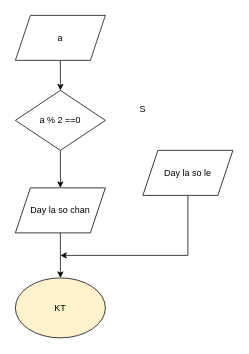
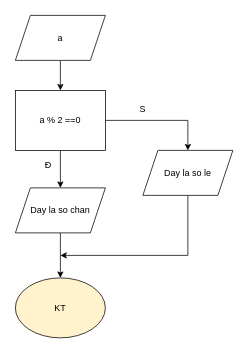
  <mxCell id="0" />
  <mxCell id="1" parent="0" />
  <mxCell id="2" style="edgeStyle=orthogonalEdgeStyle;rounded=0;orthogonalLoop=1;jettySize=auto;html=1;exitX=0.5;exitY=1;exitDx=0;exitDy=0;entryX=0.5;entryY=0;entryDx=0;entryDy=0;" parent="1" source="3" target="6" edge="1"><mxGeometry relative="1" as="geometry" /></mxCell>
  <mxCell id="3" value="a" style="shape=parallelogram;perimeter=parallelogramPerimeter;whiteSpace=wrap;html=1;fixedSize=1;" parent="1" vertex="1"><mxGeometry x="20" y="20" width="120" height="60" as="geometry" /></mxCell>
  <mxCell id="4" style="edgeStyle=orthogonalEdgeStyle;rounded=0;orthogonalLoop=1;jettySize=auto;html=1;exitX=0.5;exitY=1;exitDx=0;exitDy=0;entryX=0.5;entryY=0;entryDx=0;entryDy=0;" edge="1" parent="1" source="6" target="8"><mxGeometry relative="1" as="geometry" /></mxCell>
- <mxCell id="6" value="a % 2 ==0" style="rhombus;whiteSpace=wrap;html=1;" parent="1" vertex="1"><mxGeometry x="20" y="120" width="120" height="80" as="geometry" /></mxCell>
+ <mxCell id="5" style="edgeStyle=orthogonalEdgeStyle;rounded=0;orthogonalLoop=1;jettySize=auto;html=1;exitX=1;exitY=0.5;exitDx=0;exitDy=0;entryX=0.5;entryY=0;entryDx=0;entryDy=0;" edge="1" parent="1" source="6" target="10"><mxGeometry relative="1" as="geometry" /></mxCell>
+ <mxCell id="6" value="a % 2 ==0" style="whiteSpace=wrap;html=1;rounded=0;" parent="1" vertex="1"><mxGeometry x="20" y="120" width="120" height="80" as="geometry" /></mxCell>
  <mxCell id="7" style="edgeStyle=orthogonalEdgeStyle;rounded=0;orthogonalLoop=1;jettySize=auto;html=1;exitX=0.5;exitY=1;exitDx=0;exitDy=0;entryX=0.5;entryY=0;entryDx=0;entryDy=0;" edge="1" parent="1" source="8" target="11"><mxGeometry relative="1" as="geometry" /></mxCell>
  <mxCell id="8" value="Day la so chan" style="shape=parallelogram;perimeter=parallelogramPerimeter;whiteSpace=wrap;html=1;fixedSize=1;" parent="1" vertex="1"><mxGeometry x="20" y="250" width="120" height="60" as="geometry" /></mxCell>
  <mxCell id="9" style="edgeStyle=orthogonalEdgeStyle;rounded=0;orthogonalLoop=1;jettySize=auto;html=1;exitX=0.5;exitY=1;exitDx=0;exitDy=0;" edge="1" parent="1" source="10"><mxGeometry relative="1" as="geometry"><mxPoint x="80" y="340" as="targetPoint" /><Array as="points"><mxPoint x="250" y="340" /><mxPoint x="80" y="340" /></Array></mxGeometry></mxCell>
  <mxCell id="10" value="Day la so le" style="shape=parallelogram;perimeter=parallelogramPerimeter;whiteSpace=wrap;html=1;fixedSize=1;" parent="1" vertex="1"><mxGeometry x="190" y="200" width="120" height="60" as="geometry" /></mxCell>
  <mxCell id="11" value="KT" style="ellipse;whiteSpace=wrap;html=1;fillColor=#fff2cc;" parent="1" vertex="1"><mxGeometry x="20" y="370" width="120" height="80" as="geometry" /></mxCell>
  <mxCell id="12" value="S" style="text;html=1;align=center;verticalAlign=middle;whiteSpace=wrap;rounded=0;" parent="1" vertex="1"><mxGeometry x="160" y="130" width="60" height="30" as="geometry" /></mxCell>
+ <mxCell id="13" value="Đ" style="text;html=1;align=center;verticalAlign=middle;whiteSpace=wrap;rounded=0;" parent="1" vertex="1"><mxGeometry x="34" y="205" width="60" height="30" as="geometry" /></mxCell>
